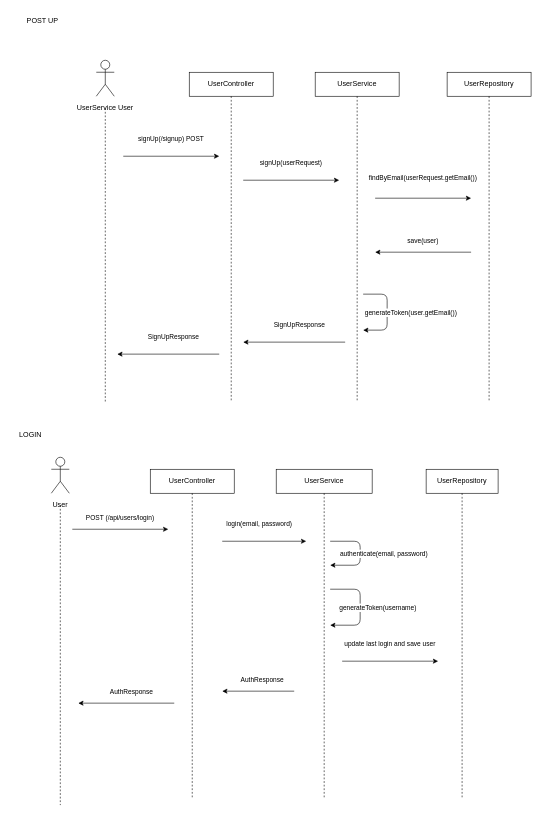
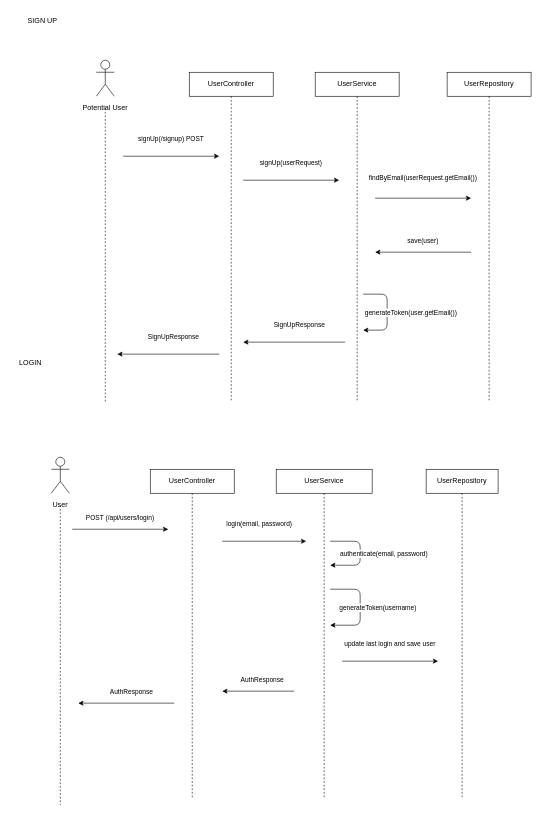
  <mxCell id="0" />
  <mxCell id="1" parent="0" />
- <mxCell id="2" value="UserService User" style="shape=umlLifeline;perimeter=rectanglePerimeter;whiteSpace=wrap;html=1;size=0;" parent="1" vertex="1" connectable="0"><mxGeometry x="105" y="180" width="140" height="490" as="geometry" /></mxCell>
+ <mxCell id="2" value="Potential User" style="shape=umlLifeline;perimeter=rectanglePerimeter;whiteSpace=wrap;html=1;size=0;" parent="1" vertex="1" connectable="0"><mxGeometry x="105" y="180" width="140" height="490" as="geometry" /></mxCell>
  <mxCell id="3" value="UserService" style="shape=umlLifeline;perimeter=rectanglePerimeter;whiteSpace=wrap;html=1;" parent="1" vertex="1" connectable="0"><mxGeometry x="525" y="120" width="140" height="550" as="geometry" /></mxCell>
  <mxCell id="4" value="UserRepository" style="shape=umlLifeline;perimeter=rectanglePerimeter;whiteSpace=wrap;html=1;" parent="1" vertex="1" connectable="0"><mxGeometry x="745" y="120" width="140" height="550" as="geometry" /></mxCell>
  <mxCell id="5" value="signUp(userRequest)" parent="1" edge="1"><mxGeometry y="30" relative="1" as="geometry"><mxPoint x="405" y="300" as="sourcePoint" /><mxPoint x="565" y="300" as="targetPoint" /><mxPoint as="offset" /></mxGeometry></mxCell>
  <mxCell id="6" value="findByEmail(userRequest.getEmail())" parent="1" edge="1"><mxGeometry y="35" relative="1" as="geometry"><mxPoint x="625" y="330" as="sourcePoint" /><mxPoint x="785" y="330" as="targetPoint" /><mxPoint as="offset" /></mxGeometry></mxCell>
  <mxCell id="7" value="save(user)" parent="1" edge="1"><mxGeometry y="-20" relative="1" as="geometry"><mxPoint x="785" y="420" as="sourcePoint" /><mxPoint x="625" y="420" as="targetPoint" /><mxPoint as="offset" /></mxGeometry></mxCell>
  <mxCell id="8" value="generateToken(user.getEmail())" parent="1" edge="1"><mxGeometry y="40" relative="1" as="geometry"><mxPoint x="605" y="490" as="sourcePoint" /><mxPoint x="605" y="550" as="targetPoint" /><Array as="points"><mxPoint x="645" y="490" /><mxPoint x="645" y="550" /></Array><mxPoint as="offset" /></mxGeometry></mxCell>
  <mxCell id="9" value="SignUpResponse" parent="1" edge="1"><mxGeometry x="-0.111" y="-30" relative="1" as="geometry"><mxPoint x="365" y="590" as="sourcePoint" /><mxPoint x="195" y="590" as="targetPoint" /><mxPoint as="offset" /></mxGeometry></mxCell>
  <mxCell id="10" value="UserController" style="shape=umlLifeline;perimeter=rectanglePerimeter;whiteSpace=wrap;html=1;" parent="1" vertex="1" connectable="0"><mxGeometry x="315" y="120" width="140" height="550" as="geometry" /></mxCell>
  <mxCell id="11" value="" style="shape=umlActor;verticalLabelPosition=bottom;verticalAlign=top;html=1;outlineConnect=0;" parent="1" vertex="1"><mxGeometry x="160" y="100" width="30" height="60" as="geometry" /></mxCell>
  <mxCell id="12" value="signUp(/signup) POST" parent="1" edge="1"><mxGeometry y="30" relative="1" as="geometry"><mxPoint x="205" y="260" as="sourcePoint" /><mxPoint x="365" y="260" as="targetPoint" /><mxPoint as="offset" /></mxGeometry></mxCell>
- <mxCell id="13" value="POST UP" style="text;html=1;align=center;verticalAlign=middle;resizable=0;points=[];autosize=1;strokeColor=none;fillColor=none;" parent="1" vertex="1"><mxGeometry x="35" y="20" width="70" height="30" as="geometry" /></mxCell>
+ <mxCell id="13" value="SIGN UP" style="text;html=1;align=center;verticalAlign=middle;resizable=0;points=[];autosize=1;strokeColor=none;fillColor=none;" parent="1" vertex="1"><mxGeometry x="35" y="20" width="70" height="30" as="geometry" /></mxCell>
  <mxCell id="14" value="User&lt;br&gt;" style="shape=umlLifeline;perimeter=rectanglePerimeter;whiteSpace=wrap;html=1;size=0;" parent="1" vertex="1" connectable="0"><mxGeometry x="30" y="842" width="140" height="500" as="geometry" /></mxCell>
  <mxCell id="15" value="UserController" style="shape=umlLifeline;perimeter=rectanglePerimeter;whiteSpace=wrap;html=1;" parent="1" vertex="1" connectable="0"><mxGeometry x="250" y="782" width="140" height="550" as="geometry" /></mxCell>
  <mxCell id="16" value="UserService" style="shape=umlLifeline;perimeter=rectanglePerimeter;whiteSpace=wrap;html=1;" parent="1" vertex="1" connectable="0"><mxGeometry x="460" y="782" width="160" height="550" as="geometry" /></mxCell>
  <mxCell id="17" value="UserRepository" style="shape=umlLifeline;perimeter=rectanglePerimeter;whiteSpace=wrap;html=1;" parent="1" vertex="1" connectable="0"><mxGeometry x="710" y="782" width="120" height="550" as="geometry" /></mxCell>
  <mxCell id="18" value="POST (/api/users/login)" parent="1" edge="1"><mxGeometry y="20" relative="1" as="geometry"><mxPoint x="120" y="882" as="sourcePoint" /><mxPoint x="280" y="882" as="targetPoint" /><mxPoint as="offset" /></mxGeometry></mxCell>
  <mxCell id="19" value="authenticate(email, password)" parent="1" edge="1"><mxGeometry y="40" relative="1" as="geometry"><mxPoint x="550" y="902" as="sourcePoint" /><mxPoint x="550" y="942" as="targetPoint" /><Array as="points"><mxPoint x="600" y="902" /><mxPoint x="600" y="942" /></Array><mxPoint as="offset" /></mxGeometry></mxCell>
  <mxCell id="20" value="generateToken(username)" parent="1" edge="1"><mxGeometry y="30" relative="1" as="geometry"><mxPoint x="550" y="982" as="sourcePoint" /><mxPoint x="550" y="1042" as="targetPoint" /><Array as="points"><mxPoint x="600" y="982" /><mxPoint x="600" y="1042" /></Array><mxPoint as="offset" /></mxGeometry></mxCell>
  <mxCell id="21" value="update last login and save user" parent="1" edge="1"><mxGeometry y="30" relative="1" as="geometry"><mxPoint x="570" y="1102" as="sourcePoint" /><mxPoint x="730" y="1102" as="targetPoint" /><mxPoint as="offset" /></mxGeometry></mxCell>
  <mxCell id="22" value="AuthResponse" parent="1" edge="1"><mxGeometry x="-0.111" y="-20" relative="1" as="geometry"><mxPoint x="490" y="1152" as="sourcePoint" /><mxPoint x="370" y="1152" as="targetPoint" /><mxPoint as="offset" /></mxGeometry></mxCell>
  <mxCell id="23" value="" style="shape=umlActor;verticalLabelPosition=bottom;verticalAlign=top;html=1;outlineConnect=0;" parent="1" vertex="1"><mxGeometry x="85" y="762" width="30" height="60" as="geometry" /></mxCell>
  <mxCell id="24" value="login(email, password)" parent="1" edge="1"><mxGeometry x="-0.111" y="30" relative="1" as="geometry"><mxPoint x="370" y="902" as="sourcePoint" /><mxPoint x="510" y="902" as="targetPoint" /><Array as="points" /><mxPoint as="offset" /></mxGeometry></mxCell>
  <mxCell id="25" value="AuthResponse" parent="1" edge="1"><mxGeometry x="-0.111" y="-20" relative="1" as="geometry"><mxPoint x="290" y="1172" as="sourcePoint" /><mxPoint x="130" y="1172" as="targetPoint" /><mxPoint as="offset" /></mxGeometry></mxCell>
- <mxCell id="26" value="LOGIN" style="text;html=1;align=center;verticalAlign=middle;resizable=0;points=[];autosize=1;strokeColor=none;fillColor=none;" parent="1" vertex="1"><mxGeometry x="20" y="710" width="60" height="30" as="geometry" /></mxCell>
+ <mxCell id="26" value="LOGIN" style="text;html=1;align=center;verticalAlign=middle;resizable=0;points=[];autosize=1;strokeColor=none;fillColor=none;" parent="1" vertex="1"><mxGeometry x="20" y="590" width="60" height="30" as="geometry" /></mxCell>
  <mxCell id="27" value="SignUpResponse" parent="1" edge="1"><mxGeometry x="-0.111" y="-30" relative="1" as="geometry"><mxPoint x="575" y="570" as="sourcePoint" /><mxPoint x="405" y="570" as="targetPoint" /><mxPoint as="offset" /></mxGeometry></mxCell>
